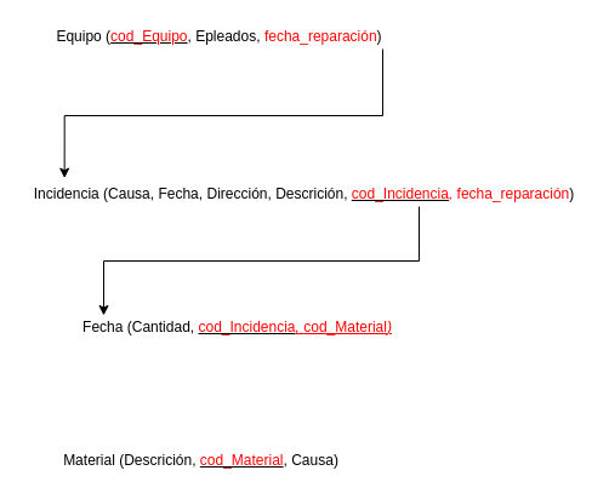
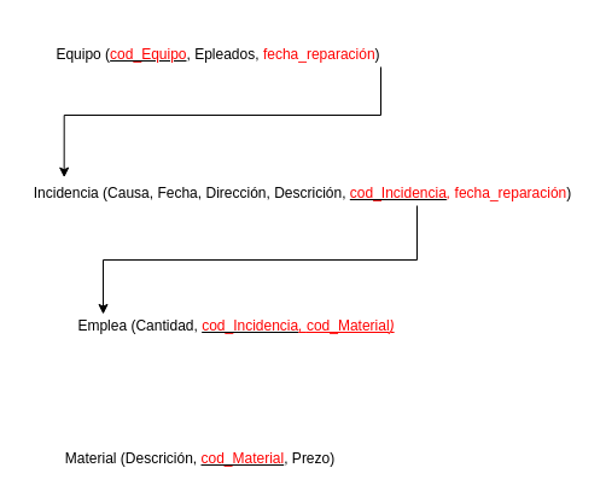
  <mxCell id="0" />
  <mxCell id="1" parent="0" />
- <mxCell id="2" value="Equipo (&lt;u&gt;&lt;font color=&quot;#ff0000&quot;&gt;cod_Equipo&lt;/font&gt;&lt;/u&gt;, Epleados, &lt;font color=&quot;#ff0000&quot;&gt;fecha_reparación&lt;/font&gt;)" style="text;html=1;align=center;verticalAlign=middle;resizable=0;points=[];autosize=1;strokeColor=none;fillColor=none;" parent="1" vertex="1"><mxGeometry x="40" y="20" width="280" height="20" as="geometry" /></mxCell>
+ <mxCell id="2" value="Equipo (&lt;u&gt;&lt;font color=&quot;#ff0000&quot;&gt;cod_Equipo&lt;/font&gt;&lt;/u&gt;, Epleados, &lt;font color=&quot;#ff0000&quot;&gt;fecha_reparación&lt;/font&gt;)" style="text;html=1;align=center;verticalAlign=middle;resizable=0;points=[];autosize=1;strokeColor=none;fillColor=none;" parent="1" vertex="1"><mxGeometry x="40" y="35" width="280" height="20" as="geometry" /></mxCell>
  <mxCell id="3" value="Incidencia (Causa, Fecha, Dirección, Descrición, &lt;u&gt;&lt;font color=&quot;#ff0000&quot;&gt;cod_Incidencia&lt;/font&gt;&lt;/u&gt;&lt;i&gt;&lt;font color=&quot;#ff0000&quot;&gt;,&amp;nbsp;&lt;/font&gt;&lt;/i&gt;&lt;span style=&quot;color: rgb(255 , 0 , 0)&quot;&gt;fecha_reparación&lt;/span&gt;)" style="text;html=1;align=center;verticalAlign=middle;resizable=0;points=[];autosize=1;strokeColor=none;fillColor=none;" parent="1" vertex="1"><mxGeometry x="20" y="150" width="460" height="20" as="geometry" /></mxCell>
- <mxCell id="4" value="Fecha (Cantidad,&amp;nbsp;&lt;u&gt;&lt;font color=&quot;#ff0000&quot;&gt;cod_Incidencia&lt;/font&gt;&lt;/u&gt;&lt;font color=&quot;#ff0000&quot;&gt;&lt;u&gt;&lt;i&gt;,&amp;nbsp;&lt;/i&gt;cod_Material&lt;/u&gt;&lt;u style=&quot;font-style: italic&quot;&gt;)&lt;/u&gt;&lt;/font&gt;" style="text;html=1;align=center;verticalAlign=middle;resizable=0;points=[];autosize=1;strokeColor=none;fillColor=none;" parent="1" vertex="1"><mxGeometry x="55" y="260" width="280" height="20" as="geometry" /></mxCell>
- <mxCell id="5" value="Material (Descrición, &lt;u&gt;&lt;font color=&quot;#ff0000&quot;&gt;cod_Material&lt;/font&gt;&lt;/u&gt;, Causa)" style="text;html=1;align=center;verticalAlign=middle;resizable=0;points=[];autosize=1;strokeColor=none;fillColor=none;" parent="1" vertex="1"><mxGeometry x="45" y="370" width="240" height="20" as="geometry" /></mxCell>
+ <mxCell id="4" value="Emplea (Cantidad,&amp;nbsp;&lt;u&gt;&lt;font color=&quot;#ff0000&quot;&gt;cod_Incidencia&lt;/font&gt;&lt;/u&gt;&lt;font color=&quot;#ff0000&quot;&gt;&lt;u&gt;&lt;i&gt;,&amp;nbsp;&lt;/i&gt;cod_Material&lt;/u&gt;&lt;u style=&quot;font-style: italic&quot;&gt;)&lt;/u&gt;&lt;/font&gt;" style="text;html=1;align=center;verticalAlign=middle;resizable=0;points=[];autosize=1;strokeColor=none;fillColor=none;" parent="1" vertex="1"><mxGeometry x="55" y="260" width="280" height="20" as="geometry" /></mxCell>
+ <mxCell id="5" value="Material (Descrición, &lt;u&gt;&lt;font color=&quot;#ff0000&quot;&gt;cod_Material&lt;/font&gt;&lt;/u&gt;, Prezo)" style="text;html=1;align=center;verticalAlign=middle;resizable=0;points=[];autosize=1;strokeColor=none;fillColor=none;" parent="1" vertex="1"><mxGeometry x="45" y="370" width="240" height="20" as="geometry" /></mxCell>
  <mxCell id="6" style="edgeStyle=orthogonalEdgeStyle;rounded=0;orthogonalLoop=1;jettySize=auto;html=1;" parent="1" source="3" target="4" edge="1"><mxGeometry relative="1" as="geometry"><Array as="points"><mxPoint x="345" y="215" /><mxPoint x="85" y="215" /></Array></mxGeometry></mxCell>
  <mxCell id="7" style="edgeStyle=orthogonalEdgeStyle;rounded=0;orthogonalLoop=1;jettySize=auto;html=1;entryX=0.071;entryY=-0.167;entryDx=0;entryDy=0;entryPerimeter=0;" parent="1" source="2" target="3" edge="1"><mxGeometry relative="1" as="geometry"><Array as="points"><mxPoint x="315" y="95" /><mxPoint x="53" y="95" /></Array></mxGeometry></mxCell>
